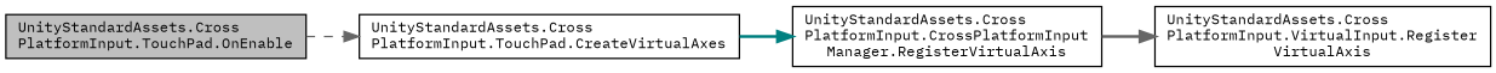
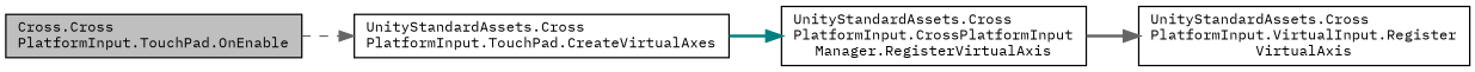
  digraph {
    rankdir=LR
    fontname="IBM Plex Mono"
    node [color=black fillcolor=white fontname="IBM Plex Mono" fontsize=10 shape=record style=filled]
    edge [color=gray40 fontname="IBM Plex Mono" fontsize=10 labelfontname=Helvetica labelfontsize=10 style=bold]
-   n1 [fillcolor=grey75 fontcolor=black height=0.2 label="UnityStandardAssets.Cross\lPlatformInput.TouchPad.OnEnable" width=0.4]
+   n1 [fillcolor=grey75 fontcolor=black height=0.2 label="Cross.Cross\lPlatformInput.TouchPad.OnEnable" width=0.4]
    n2 [height=0.2 label="UnityStandardAssets.Cross\lPlatformInput.TouchPad.CreateVirtualAxes" width=0.4]
    n3 [height=0.2 label="UnityStandardAssets.Cross\lPlatformInput.CrossPlatformInput\lManager.RegisterVirtualAxis" width=0.4]
    n4 [height=0.2 label="UnityStandardAssets.Cross\lPlatformInput.VirtualInput.Register\lVirtualAxis" width=0.4]
    n1 -> n2 [style=dashed]
    n2 -> n3 [color=teal]
    n3 -> n4
  }
